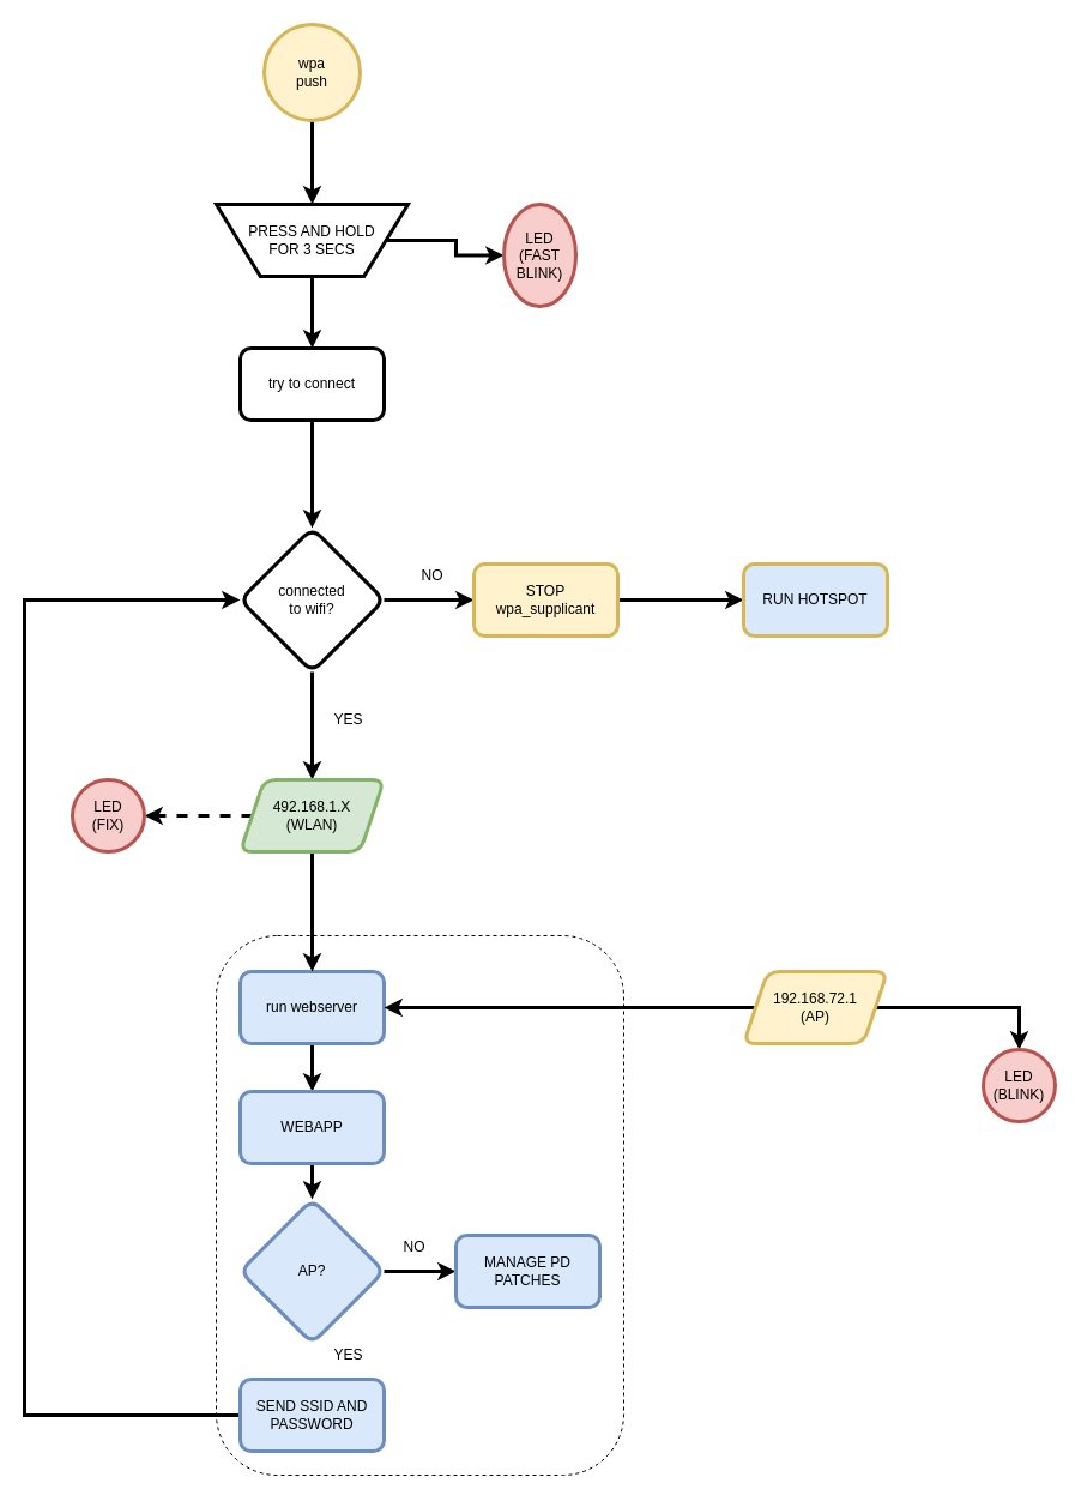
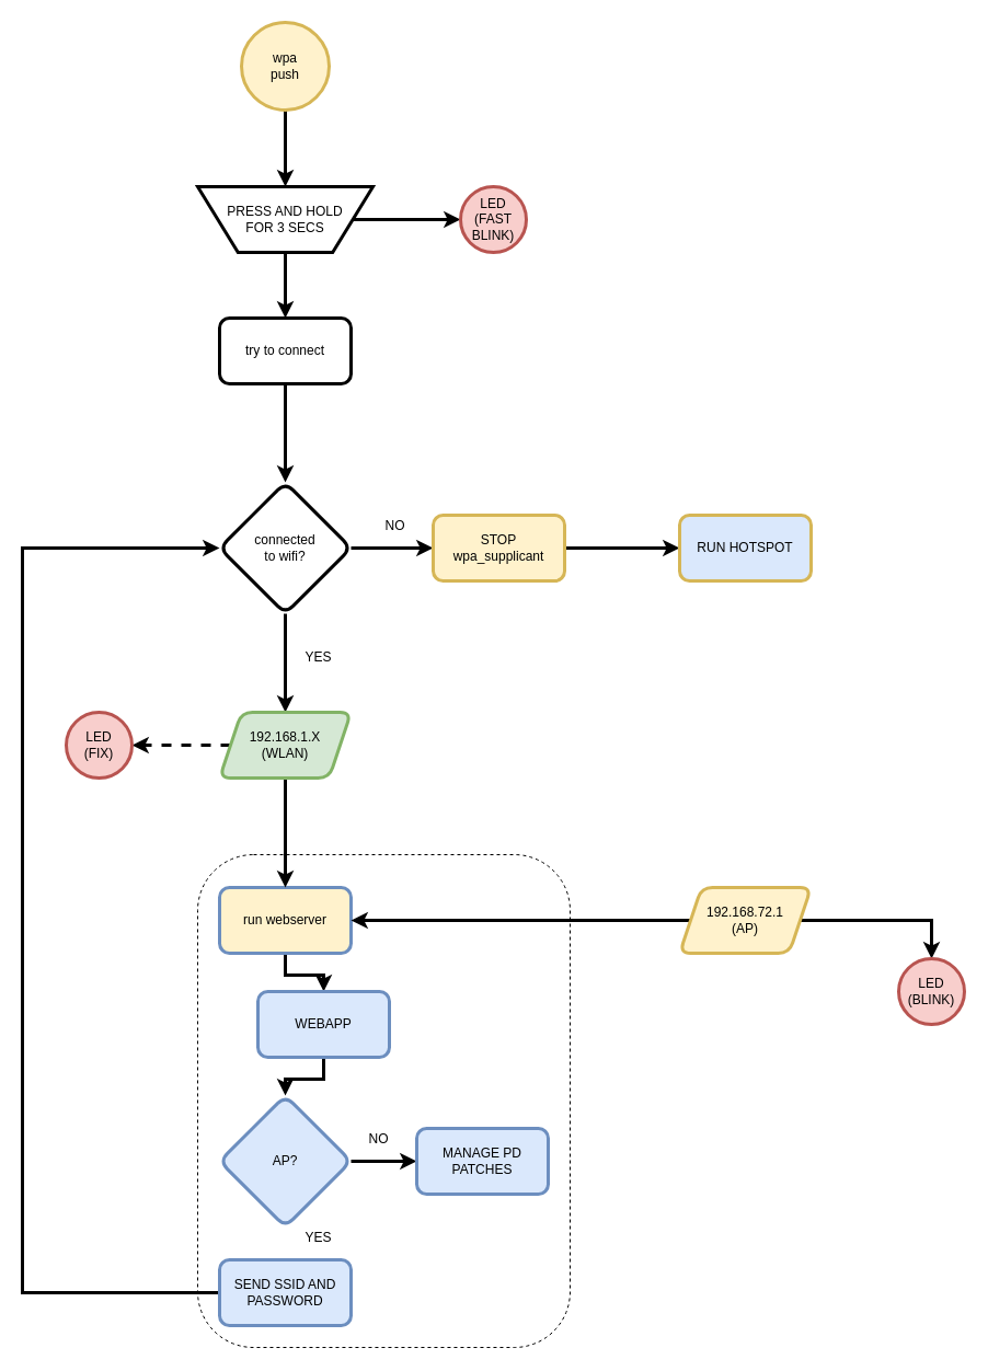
  <mxCell id="0" />
  <mxCell id="1" parent="0" />
  <mxCell id="2" value="" style="rounded=1;whiteSpace=wrap;html=1;strokeWidth=1;fillColor=none;dashed=1;" vertex="1" parent="1"><mxGeometry x="180" y="780" width="340" height="450" as="geometry" /></mxCell>
  <mxCell id="3" value="" style="edgeStyle=orthogonalEdgeStyle;rounded=0;orthogonalLoop=1;jettySize=auto;html=1;strokeWidth=3;" edge="1" parent="1" source="4" target="25"><mxGeometry relative="1" as="geometry" /></mxCell>
  <mxCell id="4" value="wpa&lt;br&gt;push" style="ellipse;whiteSpace=wrap;html=1;strokeWidth=3;fillColor=#fff2cc;strokeColor=#d6b656;" vertex="1" parent="1"><mxGeometry x="220" y="20" width="80" height="80" as="geometry" /></mxCell>
  <mxCell id="5" value="" style="edgeStyle=orthogonalEdgeStyle;rounded=0;orthogonalLoop=1;jettySize=auto;html=1;strokeWidth=3;" edge="1" parent="1" source="6" target="9"><mxGeometry relative="1" as="geometry" /></mxCell>
  <mxCell id="6" value="try to connect" style="rounded=1;whiteSpace=wrap;html=1;strokeWidth=3;" vertex="1" parent="1"><mxGeometry x="200" y="290" width="120" height="60" as="geometry" /></mxCell>
  <mxCell id="7" value="" style="edgeStyle=orthogonalEdgeStyle;rounded=0;orthogonalLoop=1;jettySize=auto;html=1;strokeWidth=3;" edge="1" parent="1" source="9" target="14"><mxGeometry relative="1" as="geometry" /></mxCell>
  <mxCell id="8" value="" style="edgeStyle=orthogonalEdgeStyle;rounded=0;orthogonalLoop=1;jettySize=auto;html=1;strokeWidth=3;" edge="1" parent="1" source="9" target="22"><mxGeometry relative="1" as="geometry" /></mxCell>
  <mxCell id="9" value="connected &lt;br&gt;to wifi?" style="rhombus;whiteSpace=wrap;html=1;rounded=1;strokeWidth=3;" vertex="1" parent="1"><mxGeometry x="200" y="440" width="120" height="120" as="geometry" /></mxCell>
  <mxCell id="10" value="" style="edgeStyle=orthogonalEdgeStyle;rounded=0;orthogonalLoop=1;jettySize=auto;html=1;strokeWidth=3;" edge="1" parent="1" source="11" target="31"><mxGeometry relative="1" as="geometry" /></mxCell>
- <mxCell id="11" value="run webserver" style="whiteSpace=wrap;html=1;rounded=1;strokeWidth=3;fillColor=#dae8fc;strokeColor=#6c8ebf;" vertex="1" parent="1"><mxGeometry x="200" y="810" width="120" height="60" as="geometry" /></mxCell>
+ <mxCell id="11" value="run webserver" style="whiteSpace=wrap;html=1;rounded=1;strokeWidth=3;fillColor=#fff2cc;strokeColor=#6c8ebf;" vertex="1" parent="1"><mxGeometry x="200" y="810" width="120" height="60" as="geometry" /></mxCell>
  <mxCell id="12" value="YES" style="text;html=1;align=center;verticalAlign=middle;resizable=0;points=[];autosize=1;strokeColor=none;fillColor=none;" vertex="1" parent="1"><mxGeometry x="270" y="590" width="40" height="20" as="geometry" /></mxCell>
  <mxCell id="13" value="" style="edgeStyle=orthogonalEdgeStyle;rounded=0;orthogonalLoop=1;jettySize=auto;html=1;strokeWidth=3;" edge="1" parent="1" source="14" target="15"><mxGeometry relative="1" as="geometry" /></mxCell>
  <mxCell id="14" value="STOP&lt;br&gt;wpa_supplicant" style="whiteSpace=wrap;html=1;rounded=1;strokeWidth=3;fillColor=#fff2cc;strokeColor=#d6b656;" vertex="1" parent="1"><mxGeometry x="395" y="470" width="120" height="60" as="geometry" /></mxCell>
  <mxCell id="15" value="RUN HOTSPOT" style="whiteSpace=wrap;html=1;rounded=1;strokeWidth=3;fillColor=#dae8fc;strokeColor=#d6b656;" vertex="1" parent="1"><mxGeometry x="620" y="470" width="120" height="60" as="geometry" /></mxCell>
  <mxCell id="16" style="edgeStyle=orthogonalEdgeStyle;rounded=0;orthogonalLoop=1;jettySize=auto;html=1;entryX=1;entryY=0.5;entryDx=0;entryDy=0;strokeWidth=3;" edge="1" parent="1" source="18" target="11"><mxGeometry relative="1" as="geometry" /></mxCell>
  <mxCell id="17" value="" style="edgeStyle=orthogonalEdgeStyle;rounded=0;orthogonalLoop=1;jettySize=auto;html=1;strokeWidth=3;" edge="1" parent="1" source="18" target="28"><mxGeometry relative="1" as="geometry" /></mxCell>
  <mxCell id="18" value="192.168.72.1&lt;br&gt;(AP)" style="shape=parallelogram;perimeter=parallelogramPerimeter;whiteSpace=wrap;html=1;fixedSize=1;rounded=1;strokeWidth=3;fillColor=#fff2cc;strokeColor=#d6b656;" vertex="1" parent="1"><mxGeometry x="620" y="810" width="120" height="60" as="geometry" /></mxCell>
  <mxCell id="19" value="NO" style="text;html=1;align=center;verticalAlign=middle;resizable=0;points=[];autosize=1;strokeColor=none;fillColor=none;" vertex="1" parent="1"><mxGeometry x="345" y="470" width="30" height="20" as="geometry" /></mxCell>
  <mxCell id="20" value="" style="edgeStyle=orthogonalEdgeStyle;rounded=0;orthogonalLoop=1;jettySize=auto;html=1;strokeWidth=3;" edge="1" parent="1" source="22" target="11"><mxGeometry relative="1" as="geometry" /></mxCell>
  <mxCell id="21" value="" style="edgeStyle=orthogonalEdgeStyle;rounded=0;orthogonalLoop=1;jettySize=auto;html=1;strokeWidth=3;dashed=1;" edge="1" parent="1" source="22" target="29"><mxGeometry relative="1" as="geometry" /></mxCell>
- <mxCell id="22" value="492.168.1.X&lt;br&gt;(WLAN)" style="shape=parallelogram;perimeter=parallelogramPerimeter;whiteSpace=wrap;html=1;fixedSize=1;rounded=1;strokeWidth=3;fillColor=#d5e8d4;strokeColor=#82b366;" vertex="1" parent="1"><mxGeometry x="200" y="650" width="120" height="60" as="geometry" /></mxCell>
+ <mxCell id="22" value="192.168.1.X&lt;br&gt;(WLAN)" style="shape=parallelogram;perimeter=parallelogramPerimeter;whiteSpace=wrap;html=1;fixedSize=1;rounded=1;strokeWidth=3;fillColor=#d5e8d4;strokeColor=#82b366;" vertex="1" parent="1"><mxGeometry x="200" y="650" width="120" height="60" as="geometry" /></mxCell>
  <mxCell id="23" value="" style="edgeStyle=orthogonalEdgeStyle;rounded=0;orthogonalLoop=1;jettySize=auto;html=1;strokeWidth=3;" edge="1" parent="1" source="25" target="6"><mxGeometry relative="1" as="geometry" /></mxCell>
  <mxCell id="24" value="" style="edgeStyle=orthogonalEdgeStyle;rounded=0;orthogonalLoop=1;jettySize=auto;html=1;strokeWidth=3;" edge="1" parent="1" source="25" target="34"><mxGeometry relative="1" as="geometry" /></mxCell>
  <mxCell id="25" value="PRESS AND HOLD&lt;br&gt;FOR 3 SECS" style="verticalLabelPosition=middle;verticalAlign=middle;html=1;shape=trapezoid;perimeter=trapezoidPerimeter;whiteSpace=wrap;size=0.23;arcSize=10;flipV=1;labelPosition=center;align=center;strokeWidth=3;" vertex="1" parent="1"><mxGeometry x="180" y="170" width="160" height="60" as="geometry" /></mxCell>
  <mxCell id="26" value="" style="edgeStyle=orthogonalEdgeStyle;rounded=0;orthogonalLoop=1;jettySize=auto;html=1;strokeWidth=3;" edge="1" parent="1" source="27" target="36"><mxGeometry relative="1" as="geometry" /></mxCell>
  <mxCell id="27" value="AP?" style="rhombus;whiteSpace=wrap;html=1;rounded=1;strokeWidth=3;fillColor=#dae8fc;strokeColor=#6c8ebf;" vertex="1" parent="1"><mxGeometry x="200" y="1000" width="120" height="120" as="geometry" /></mxCell>
  <mxCell id="28" value="LED&lt;br&gt;(BLINK)" style="ellipse;whiteSpace=wrap;html=1;rounded=1;strokeWidth=3;fillColor=#f8cecc;strokeColor=#b85450;" vertex="1" parent="1"><mxGeometry x="820" y="875" width="60" height="60" as="geometry" /></mxCell>
  <mxCell id="29" value="LED&lt;br&gt;(FIX)" style="ellipse;whiteSpace=wrap;html=1;rounded=1;strokeWidth=3;fillColor=#f8cecc;strokeColor=#b85450;" vertex="1" parent="1"><mxGeometry x="60" y="650" width="60" height="60" as="geometry" /></mxCell>
  <mxCell id="30" value="" style="edgeStyle=orthogonalEdgeStyle;rounded=0;orthogonalLoop=1;jettySize=auto;html=1;strokeWidth=3;" edge="1" parent="1" source="31" target="27"><mxGeometry relative="1" as="geometry" /></mxCell>
- <mxCell id="31" value="WEBAPP" style="whiteSpace=wrap;html=1;rounded=1;strokeWidth=3;fillColor=#dae8fc;strokeColor=#6c8ebf;" vertex="1" parent="1"><mxGeometry x="200" y="910" width="120" height="60" as="geometry" /></mxCell>
+ <mxCell id="31" value="WEBAPP" style="whiteSpace=wrap;html=1;rounded=1;strokeWidth=3;fillColor=#dae8fc;strokeColor=#6c8ebf;" vertex="1" parent="1"><mxGeometry x="235" y="905" width="120" height="60" as="geometry" /></mxCell>
  <mxCell id="32" style="edgeStyle=orthogonalEdgeStyle;rounded=0;orthogonalLoop=1;jettySize=auto;html=1;strokeWidth=3;entryX=0;entryY=0.5;entryDx=0;entryDy=0;exitX=0;exitY=0.5;exitDx=0;exitDy=0;" edge="1" parent="1" source="33" target="9"><mxGeometry relative="1" as="geometry"><mxPoint x="110" y="750" as="targetPoint" /><Array as="points"><mxPoint x="20" y="1180" /><mxPoint x="20" y="500" /></Array></mxGeometry></mxCell>
  <mxCell id="33" value="SEND SSID AND PASSWORD" style="whiteSpace=wrap;html=1;rounded=1;strokeWidth=3;fillColor=#dae8fc;strokeColor=#6c8ebf;" vertex="1" parent="1"><mxGeometry x="200" y="1150" width="120" height="60" as="geometry" /></mxCell>
- <mxCell id="34" value="LED&lt;br&gt;(FAST&lt;br&gt;BLINK)" style="ellipse;whiteSpace=wrap;html=1;rounded=1;strokeWidth=3;fillColor=#f8cecc;strokeColor=#b85450;" vertex="1" parent="1"><mxGeometry x="420" y="170" width="60" height="85" as="geometry" /></mxCell>
+ <mxCell id="34" value="LED&lt;br&gt;(FAST&lt;br&gt;BLINK)" style="ellipse;whiteSpace=wrap;html=1;rounded=1;strokeWidth=3;fillColor=#f8cecc;strokeColor=#b85450;" vertex="1" parent="1"><mxGeometry x="420" y="170" width="60" height="60" as="geometry" /></mxCell>
  <mxCell id="35" value="YES" style="text;html=1;align=center;verticalAlign=middle;resizable=0;points=[];autosize=1;strokeColor=none;fillColor=none;" vertex="1" parent="1"><mxGeometry x="270" y="1120" width="40" height="20" as="geometry" /></mxCell>
  <mxCell id="36" value="MANAGE PD&lt;br&gt;PATCHES" style="whiteSpace=wrap;html=1;rounded=1;strokeWidth=3;fillColor=#dae8fc;strokeColor=#6c8ebf;" vertex="1" parent="1"><mxGeometry x="380" y="1030" width="120" height="60" as="geometry" /></mxCell>
  <mxCell id="37" value="NO" style="text;html=1;align=center;verticalAlign=middle;resizable=0;points=[];autosize=1;strokeColor=none;fillColor=none;" vertex="1" parent="1"><mxGeometry x="330" y="1030" width="30" height="20" as="geometry" /></mxCell>
